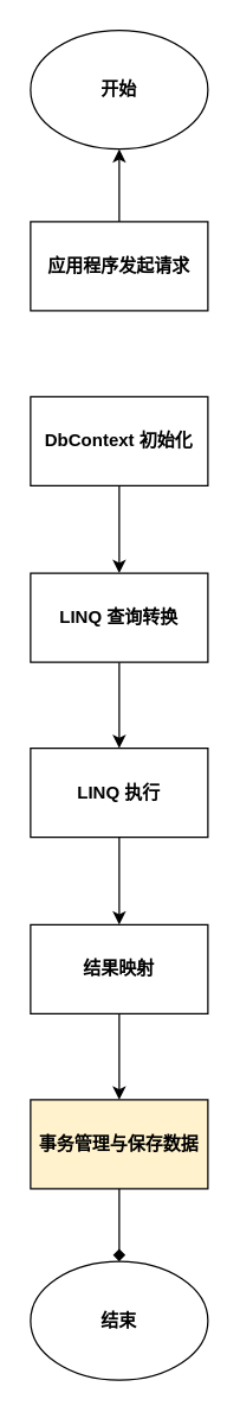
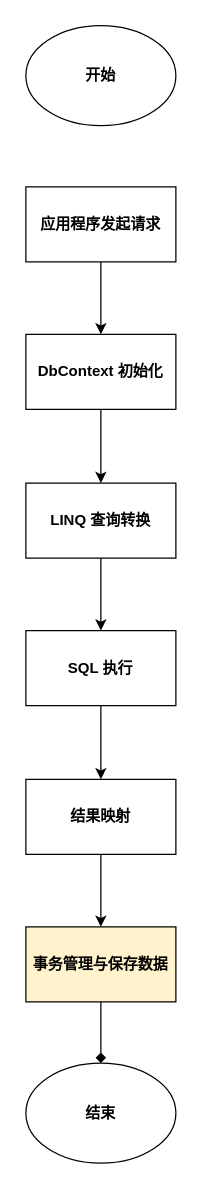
  <mxCell id="0" />
  <mxCell id="1" parent="0" />
- <mxCell id="2" value="" style="edgeStyle=orthogonalEdgeStyle;rounded=0;orthogonalLoop=1;jettySize=auto;html=1;fontStyle=1;" edge="1" parent="1" source="3" target="4"><mxGeometry relative="1" as="geometry" /></mxCell>
+ <mxCell id="2" value="" style="edgeStyle=orthogonalEdgeStyle;rounded=0;orthogonalLoop=1;jettySize=auto;html=1;fontStyle=1" edge="1" parent="1" source="3" target="7"><mxGeometry relative="1" as="geometry" /></mxCell>
  <mxCell id="3" value="应用程序发起请求" style="rounded=0;whiteSpace=wrap;html=1;fontStyle=1" vertex="1" parent="1"><mxGeometry x="20" y="149" width="120" height="60" as="geometry" /></mxCell>
  <mxCell id="4" value="开始" style="ellipse;whiteSpace=wrap;html=1;fontStyle=1" vertex="1" parent="1"><mxGeometry x="20" y="20" width="120" height="80" as="geometry" /></mxCell>
  <mxCell id="5" value="结束" style="ellipse;whiteSpace=wrap;html=1;fontStyle=1" vertex="1" parent="1"><mxGeometry x="20" y="850" width="120" height="80" as="geometry" /></mxCell>
  <mxCell id="6" value="" style="edgeStyle=orthogonalEdgeStyle;rounded=0;orthogonalLoop=1;jettySize=auto;html=1;fontStyle=1" edge="1" parent="1" source="7" target="9"><mxGeometry relative="1" as="geometry" /></mxCell>
  <mxCell id="7" value="DbContext 初始化" style="rounded=0;whiteSpace=wrap;html=1;fontStyle=1" vertex="1" parent="1"><mxGeometry x="20" y="267" width="120" height="60" as="geometry" /></mxCell>
  <mxCell id="8" value="" style="edgeStyle=orthogonalEdgeStyle;rounded=0;orthogonalLoop=1;jettySize=auto;html=1;fontStyle=1" edge="1" parent="1" source="9" target="11"><mxGeometry relative="1" as="geometry" /></mxCell>
  <mxCell id="9" value="&lt;strong&gt;LINQ 查询转换&lt;/strong&gt;" style="rounded=0;whiteSpace=wrap;html=1;fontStyle=1" vertex="1" parent="1"><mxGeometry x="20" y="386" width="120" height="60" as="geometry" /></mxCell>
  <mxCell id="10" value="" style="edgeStyle=orthogonalEdgeStyle;rounded=0;orthogonalLoop=1;jettySize=auto;html=1;fontStyle=1" edge="1" parent="1" source="11" target="13"><mxGeometry relative="1" as="geometry" /></mxCell>
- <mxCell id="11" value="LINQ 执行" style="rounded=0;whiteSpace=wrap;html=1;fontStyle=1" vertex="1" parent="1"><mxGeometry x="20" y="504" width="120" height="60" as="geometry" /></mxCell>
+ <mxCell id="11" value="SQL 执行" style="rounded=0;whiteSpace=wrap;html=1;fontStyle=1" vertex="1" parent="1"><mxGeometry x="20" y="504" width="120" height="60" as="geometry" /></mxCell>
  <mxCell id="12" value="" style="edgeStyle=orthogonalEdgeStyle;rounded=0;orthogonalLoop=1;jettySize=auto;html=1;fontStyle=1" edge="1" parent="1" source="13" target="15"><mxGeometry relative="1" as="geometry" /></mxCell>
  <mxCell id="13" value="结果映射" style="rounded=0;whiteSpace=wrap;html=1;fontStyle=1" vertex="1" parent="1"><mxGeometry x="20" y="623" width="120" height="60" as="geometry" /></mxCell>
  <mxCell id="14" value="" style="edgeStyle=orthogonalEdgeStyle;rounded=0;orthogonalLoop=1;jettySize=auto;html=1;fontStyle=1;endArrow=diamond;" edge="1" parent="1" source="15" target="5"><mxGeometry relative="1" as="geometry" /></mxCell>
  <mxCell id="15" value="事务管理与保存数据" style="rounded=0;whiteSpace=wrap;html=1;fontStyle=1;fillColor=#fff2cc;" vertex="1" parent="1"><mxGeometry x="20" y="741" width="120" height="60" as="geometry" /></mxCell>
